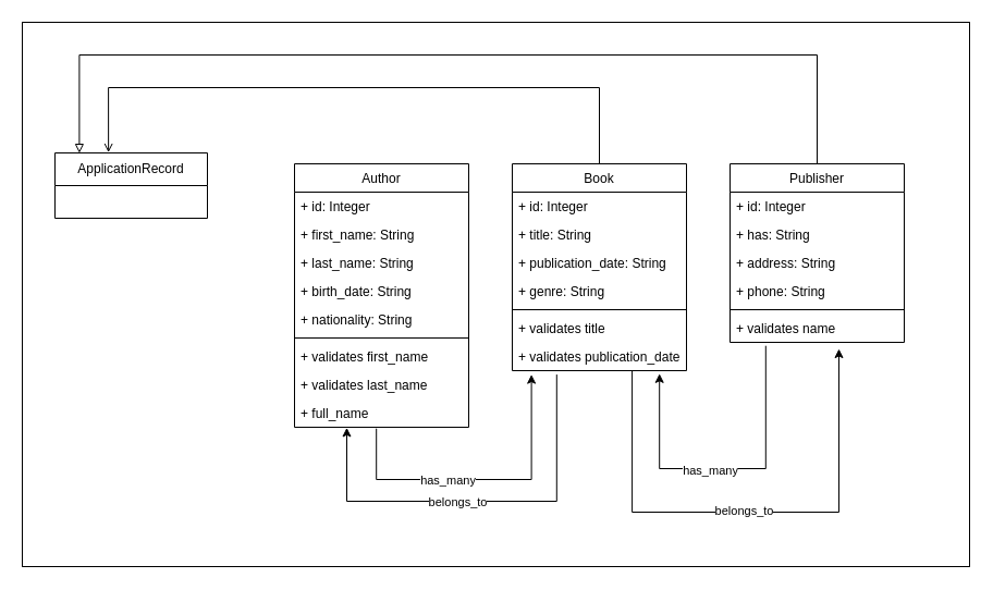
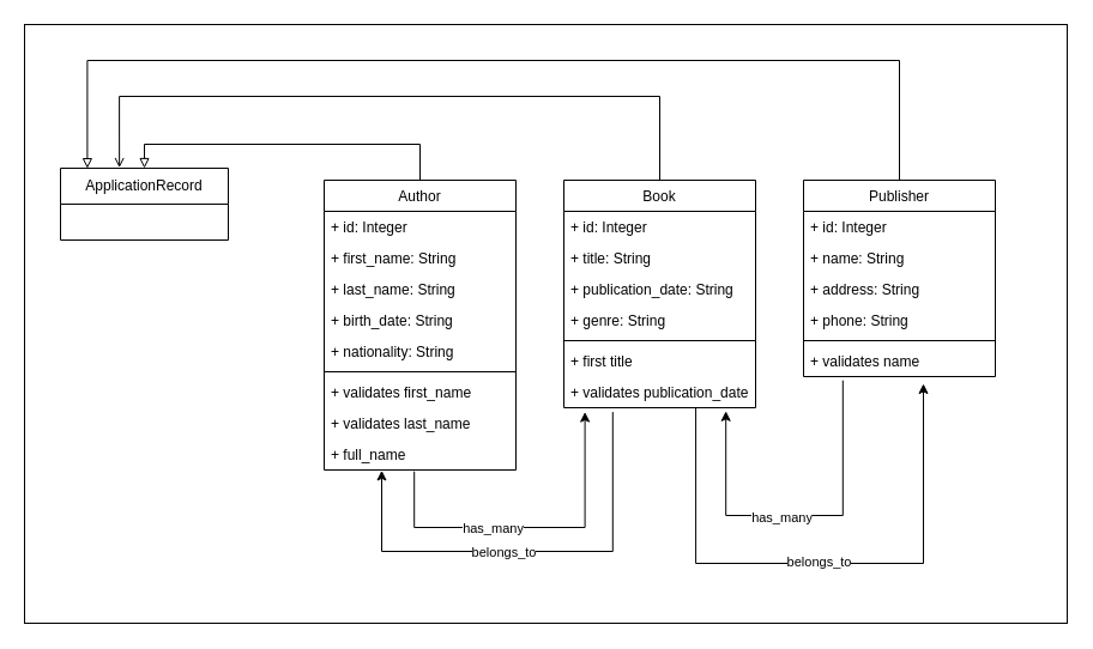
  <mxCell id="0" />
  <mxCell id="1" parent="0" />
  <mxCell id="2" value="" style="rounded=0;whiteSpace=wrap;html=1;" parent="1" vertex="1"><mxGeometry x="20" y="20" width="870" height="500" as="geometry" /></mxCell>
  <mxCell id="3" value="ApplicationRecord" style="swimlane;fontStyle=0;childLayout=stackLayout;horizontal=1;startSize=30;horizontalStack=0;resizeParent=1;resizeParentMax=0;resizeLast=0;collapsible=1;marginBottom=0;whiteSpace=wrap;html=1;" parent="1" vertex="1"><mxGeometry x="50" y="140" width="140" height="60" as="geometry" /></mxCell>
+ <mxCell id="4" style="edgeStyle=orthogonalEdgeStyle;rounded=0;orthogonalLoop=1;jettySize=auto;html=1;exitX=0.5;exitY=0;exitDx=0;exitDy=0;entryX=0.5;entryY=0;entryDx=0;entryDy=0;endArrow=block;endFill=0;" parent="1" source="9" target="3" edge="1"><mxGeometry relative="1" as="geometry"><mxPoint x="335" y="120" as="sourcePoint" /><mxPoint x="260" y="-50" as="targetPoint" /></mxGeometry></mxCell>
  <mxCell id="5" style="edgeStyle=orthogonalEdgeStyle;rounded=0;orthogonalLoop=1;jettySize=auto;html=1;exitX=0.5;exitY=0;exitDx=0;exitDy=0;entryX=0.351;entryY=-0.007;entryDx=0;entryDy=0;endArrow=open;endFill=0;entryPerimeter=0;" parent="1" source="19" target="3" edge="1"><mxGeometry relative="1" as="geometry"><mxPoint x="560" y="60" as="sourcePoint" /><mxPoint x="110" y="-30" as="targetPoint" /><Array as="points"><mxPoint x="550" y="80" /><mxPoint x="99" y="80" /></Array></mxGeometry></mxCell>
  <mxCell id="6" style="edgeStyle=orthogonalEdgeStyle;rounded=0;orthogonalLoop=1;jettySize=auto;html=1;exitX=0.5;exitY=0;exitDx=0;exitDy=0;entryX=0.16;entryY=0.002;entryDx=0;entryDy=0;endArrow=block;endFill=0;entryPerimeter=0;" parent="1" source="27" target="3" edge="1"><mxGeometry relative="1" as="geometry"><mxPoint x="740" y="60" as="sourcePoint" /><mxPoint x="280" y="-60" as="targetPoint" /><Array as="points"><mxPoint x="750" y="50" /><mxPoint x="72" y="50" /></Array></mxGeometry></mxCell>
  <mxCell id="7" style="edgeStyle=orthogonalEdgeStyle;rounded=0;orthogonalLoop=1;jettySize=auto;html=1;exitX=0.47;exitY=1.046;exitDx=0;exitDy=0;exitPerimeter=0;entryX=0.11;entryY=1.138;entryDx=0;entryDy=0;entryPerimeter=0;" edge="1" parent="1" source="18" target="26"><mxGeometry relative="1" as="geometry"><mxPoint x="490" y="370" as="targetPoint" /><Array as="points"><mxPoint x="345" y="440" /><mxPoint x="488" y="440" /></Array></mxGeometry></mxCell>
  <mxCell id="8" value="has_many" style="edgeLabel;html=1;align=center;verticalAlign=middle;resizable=0;points=[];" vertex="1" connectable="0" parent="7"><mxGeometry x="-0.218" relative="1" as="geometry"><mxPoint as="offset" /></mxGeometry></mxCell>
  <mxCell id="9" value="&lt;span style=&quot;font-weight: 400;&quot;&gt;Author&lt;/span&gt;" style="swimlane;fontStyle=1;align=center;verticalAlign=top;childLayout=stackLayout;horizontal=1;startSize=26;horizontalStack=0;resizeParent=1;resizeParentMax=0;resizeLast=0;collapsible=1;marginBottom=0;whiteSpace=wrap;html=1;" vertex="1" parent="1"><mxGeometry x="270" y="150" width="160" height="242" as="geometry" /></mxCell>
  <mxCell id="10" value="+ id: Integer" style="text;strokeColor=none;fillColor=none;align=left;verticalAlign=top;spacingLeft=4;spacingRight=4;overflow=hidden;rotatable=0;points=[[0,0.5],[1,0.5]];portConstraint=eastwest;whiteSpace=wrap;html=1;" vertex="1" parent="9"><mxGeometry y="26" width="160" height="26" as="geometry" /></mxCell>
  <mxCell id="11" value="+ first_name: String" style="text;strokeColor=none;fillColor=none;align=left;verticalAlign=top;spacingLeft=4;spacingRight=4;overflow=hidden;rotatable=0;points=[[0,0.5],[1,0.5]];portConstraint=eastwest;whiteSpace=wrap;html=1;" vertex="1" parent="9"><mxGeometry y="52" width="160" height="26" as="geometry" /></mxCell>
  <mxCell id="12" value="+ last_name: String" style="text;strokeColor=none;fillColor=none;align=left;verticalAlign=top;spacingLeft=4;spacingRight=4;overflow=hidden;rotatable=0;points=[[0,0.5],[1,0.5]];portConstraint=eastwest;whiteSpace=wrap;html=1;" vertex="1" parent="9"><mxGeometry y="78" width="160" height="26" as="geometry" /></mxCell>
  <mxCell id="13" value="+ birth_date: String" style="text;strokeColor=none;fillColor=none;align=left;verticalAlign=top;spacingLeft=4;spacingRight=4;overflow=hidden;rotatable=0;points=[[0,0.5],[1,0.5]];portConstraint=eastwest;whiteSpace=wrap;html=1;" vertex="1" parent="9"><mxGeometry y="104" width="160" height="26" as="geometry" /></mxCell>
  <mxCell id="14" value="+ nationality: String" style="text;strokeColor=none;fillColor=none;align=left;verticalAlign=top;spacingLeft=4;spacingRight=4;overflow=hidden;rotatable=0;points=[[0,0.5],[1,0.5]];portConstraint=eastwest;whiteSpace=wrap;html=1;" vertex="1" parent="9"><mxGeometry y="130" width="160" height="26" as="geometry" /></mxCell>
  <mxCell id="15" value="" style="line;strokeWidth=1;fillColor=none;align=left;verticalAlign=middle;spacingTop=-1;spacingLeft=3;spacingRight=3;rotatable=0;labelPosition=right;points=[];portConstraint=eastwest;strokeColor=inherit;" vertex="1" parent="9"><mxGeometry y="156" width="160" height="8" as="geometry" /></mxCell>
  <mxCell id="16" value="+ validates first_name" style="text;strokeColor=none;fillColor=none;align=left;verticalAlign=top;spacingLeft=4;spacingRight=4;overflow=hidden;rotatable=0;points=[[0,0.5],[1,0.5]];portConstraint=eastwest;whiteSpace=wrap;html=1;" vertex="1" parent="9"><mxGeometry y="164" width="160" height="26" as="geometry" /></mxCell>
  <mxCell id="17" value="+ validates last_name" style="text;strokeColor=none;fillColor=none;align=left;verticalAlign=top;spacingLeft=4;spacingRight=4;overflow=hidden;rotatable=0;points=[[0,0.5],[1,0.5]];portConstraint=eastwest;whiteSpace=wrap;html=1;" vertex="1" parent="9"><mxGeometry y="190" width="160" height="26" as="geometry" /></mxCell>
  <mxCell id="18" value="+ full_name" style="text;strokeColor=none;fillColor=none;align=left;verticalAlign=top;spacingLeft=4;spacingRight=4;overflow=hidden;rotatable=0;points=[[0,0.5],[1,0.5]];portConstraint=eastwest;whiteSpace=wrap;html=1;" vertex="1" parent="9"><mxGeometry y="216" width="160" height="26" as="geometry" /></mxCell>
  <mxCell id="19" value="&lt;span style=&quot;font-weight: 400;&quot;&gt;Book&lt;/span&gt;" style="swimlane;fontStyle=1;align=center;verticalAlign=top;childLayout=stackLayout;horizontal=1;startSize=26;horizontalStack=0;resizeParent=1;resizeParentMax=0;resizeLast=0;collapsible=1;marginBottom=0;whiteSpace=wrap;html=1;" vertex="1" parent="1"><mxGeometry x="470" y="150" width="160" height="190" as="geometry" /></mxCell>
  <mxCell id="20" value="+ id: Integer" style="text;strokeColor=none;fillColor=none;align=left;verticalAlign=top;spacingLeft=4;spacingRight=4;overflow=hidden;rotatable=0;points=[[0,0.5],[1,0.5]];portConstraint=eastwest;whiteSpace=wrap;html=1;" vertex="1" parent="19"><mxGeometry y="26" width="160" height="26" as="geometry" /></mxCell>
  <mxCell id="21" value="+ title: String" style="text;strokeColor=none;fillColor=none;align=left;verticalAlign=top;spacingLeft=4;spacingRight=4;overflow=hidden;rotatable=0;points=[[0,0.5],[1,0.5]];portConstraint=eastwest;whiteSpace=wrap;html=1;" vertex="1" parent="19"><mxGeometry y="52" width="160" height="26" as="geometry" /></mxCell>
  <mxCell id="22" value="+ publication_date: String" style="text;strokeColor=none;fillColor=none;align=left;verticalAlign=top;spacingLeft=4;spacingRight=4;overflow=hidden;rotatable=0;points=[[0,0.5],[1,0.5]];portConstraint=eastwest;whiteSpace=wrap;html=1;" vertex="1" parent="19"><mxGeometry y="78" width="160" height="26" as="geometry" /></mxCell>
  <mxCell id="23" value="+ genre: String" style="text;strokeColor=none;fillColor=none;align=left;verticalAlign=top;spacingLeft=4;spacingRight=4;overflow=hidden;rotatable=0;points=[[0,0.5],[1,0.5]];portConstraint=eastwest;whiteSpace=wrap;html=1;" vertex="1" parent="19"><mxGeometry y="104" width="160" height="26" as="geometry" /></mxCell>
  <mxCell id="24" value="" style="line;strokeWidth=1;fillColor=none;align=left;verticalAlign=middle;spacingTop=-1;spacingLeft=3;spacingRight=3;rotatable=0;labelPosition=right;points=[];portConstraint=eastwest;strokeColor=inherit;" vertex="1" parent="19"><mxGeometry y="130" width="160" height="8" as="geometry" /></mxCell>
- <mxCell id="25" value="+ validates title" style="text;strokeColor=none;fillColor=none;align=left;verticalAlign=top;spacingLeft=4;spacingRight=4;overflow=hidden;rotatable=0;points=[[0,0.5],[1,0.5]];portConstraint=eastwest;whiteSpace=wrap;html=1;" vertex="1" parent="19"><mxGeometry y="138" width="160" height="26" as="geometry" /></mxCell>
+ <mxCell id="25" value="+ first title" style="text;strokeColor=none;fillColor=none;align=left;verticalAlign=top;spacingLeft=4;spacingRight=4;overflow=hidden;rotatable=0;points=[[0,0.5],[1,0.5]];portConstraint=eastwest;whiteSpace=wrap;html=1;" vertex="1" parent="19"><mxGeometry y="138" width="160" height="26" as="geometry" /></mxCell>
  <mxCell id="26" value="+ validates publication_date" style="text;strokeColor=none;fillColor=none;align=left;verticalAlign=top;spacingLeft=4;spacingRight=4;overflow=hidden;rotatable=0;points=[[0,0.5],[1,0.5]];portConstraint=eastwest;whiteSpace=wrap;html=1;" vertex="1" parent="19"><mxGeometry y="164" width="160" height="26" as="geometry" /></mxCell>
  <mxCell id="27" value="&lt;span style=&quot;font-weight: 400;&quot;&gt;Publisher&lt;/span&gt;" style="swimlane;fontStyle=1;align=center;verticalAlign=top;childLayout=stackLayout;horizontal=1;startSize=26;horizontalStack=0;resizeParent=1;resizeParentMax=0;resizeLast=0;collapsible=1;marginBottom=0;whiteSpace=wrap;html=1;" vertex="1" parent="1"><mxGeometry x="670" y="150" width="160" height="164" as="geometry" /></mxCell>
  <mxCell id="28" value="+ id: Integer" style="text;strokeColor=none;fillColor=none;align=left;verticalAlign=top;spacingLeft=4;spacingRight=4;overflow=hidden;rotatable=0;points=[[0,0.5],[1,0.5]];portConstraint=eastwest;whiteSpace=wrap;html=1;" vertex="1" parent="27"><mxGeometry y="26" width="160" height="26" as="geometry" /></mxCell>
- <mxCell id="29" value="+ has: String" style="text;strokeColor=none;fillColor=none;align=left;verticalAlign=top;spacingLeft=4;spacingRight=4;overflow=hidden;rotatable=0;points=[[0,0.5],[1,0.5]];portConstraint=eastwest;whiteSpace=wrap;html=1;" vertex="1" parent="27"><mxGeometry y="52" width="160" height="26" as="geometry" /></mxCell>
+ <mxCell id="29" value="+ name: String" style="text;strokeColor=none;fillColor=none;align=left;verticalAlign=top;spacingLeft=4;spacingRight=4;overflow=hidden;rotatable=0;points=[[0,0.5],[1,0.5]];portConstraint=eastwest;whiteSpace=wrap;html=1;" vertex="1" parent="27"><mxGeometry y="52" width="160" height="26" as="geometry" /></mxCell>
  <mxCell id="30" value="+ address: String" style="text;strokeColor=none;fillColor=none;align=left;verticalAlign=top;spacingLeft=4;spacingRight=4;overflow=hidden;rotatable=0;points=[[0,0.5],[1,0.5]];portConstraint=eastwest;whiteSpace=wrap;html=1;" vertex="1" parent="27"><mxGeometry y="78" width="160" height="26" as="geometry" /></mxCell>
  <mxCell id="31" value="+ phone: String" style="text;strokeColor=none;fillColor=none;align=left;verticalAlign=top;spacingLeft=4;spacingRight=4;overflow=hidden;rotatable=0;points=[[0,0.5],[1,0.5]];portConstraint=eastwest;whiteSpace=wrap;html=1;" vertex="1" parent="27"><mxGeometry y="104" width="160" height="26" as="geometry" /></mxCell>
  <mxCell id="32" value="" style="line;strokeWidth=1;fillColor=none;align=left;verticalAlign=middle;spacingTop=-1;spacingLeft=3;spacingRight=3;rotatable=0;labelPosition=right;points=[];portConstraint=eastwest;strokeColor=inherit;" vertex="1" parent="27"><mxGeometry y="130" width="160" height="8" as="geometry" /></mxCell>
  <mxCell id="33" value="+ validates name" style="text;strokeColor=none;fillColor=none;align=left;verticalAlign=top;spacingLeft=4;spacingRight=4;overflow=hidden;rotatable=0;points=[[0,0.5],[1,0.5]];portConstraint=eastwest;whiteSpace=wrap;html=1;" vertex="1" parent="27"><mxGeometry y="138" width="160" height="26" as="geometry" /></mxCell>
  <mxCell id="34" style="edgeStyle=orthogonalEdgeStyle;rounded=0;orthogonalLoop=1;jettySize=auto;html=1;entryX=0.3;entryY=1.015;entryDx=0;entryDy=0;entryPerimeter=0;exitX=0.255;exitY=1.138;exitDx=0;exitDy=0;exitPerimeter=0;" edge="1" parent="1" source="26" target="18"><mxGeometry relative="1" as="geometry"><mxPoint x="742.6" y="429.19" as="targetPoint" /><mxPoint x="510" y="360" as="sourcePoint" /><Array as="points"><mxPoint x="511" y="460" /><mxPoint x="318" y="460" /></Array></mxGeometry></mxCell>
  <mxCell id="35" value="belongs_to" style="edgeLabel;html=1;align=center;verticalAlign=middle;resizable=0;points=[];" vertex="1" connectable="0" parent="34"><mxGeometry x="0.105" relative="1" as="geometry"><mxPoint as="offset" /></mxGeometry></mxCell>
  <mxCell id="36" style="edgeStyle=orthogonalEdgeStyle;rounded=0;orthogonalLoop=1;jettySize=auto;html=1;exitX=0.205;exitY=1.123;exitDx=0;exitDy=0;exitPerimeter=0;entryX=0.845;entryY=1.108;entryDx=0;entryDy=0;entryPerimeter=0;" edge="1" parent="1" source="33" target="26"><mxGeometry relative="1" as="geometry"><mxPoint x="610" y="400" as="targetPoint" /><mxPoint x="862" y="310" as="sourcePoint" /><Array as="points"><mxPoint x="703" y="430" /><mxPoint x="605" y="430" /></Array></mxGeometry></mxCell>
  <mxCell id="37" value="has_many" style="edgeLabel;html=1;align=center;verticalAlign=middle;resizable=0;points=[];" vertex="1" connectable="0" parent="36"><mxGeometry x="0.1" y="1" relative="1" as="geometry"><mxPoint as="offset" /></mxGeometry></mxCell>
  <mxCell id="38" style="edgeStyle=orthogonalEdgeStyle;rounded=0;orthogonalLoop=1;jettySize=auto;html=1;exitX=0.688;exitY=1;exitDx=0;exitDy=0;exitPerimeter=0;entryX=0.625;entryY=1.231;entryDx=0;entryDy=0;entryPerimeter=0;" edge="1" parent="1" source="26" target="33"><mxGeometry relative="1" as="geometry"><mxPoint x="770" y="410" as="targetPoint" /><mxPoint x="580" y="360" as="sourcePoint" /><Array as="points"><mxPoint x="580" y="470" /><mxPoint x="770" y="470" /></Array></mxGeometry></mxCell>
  <mxCell id="39" value="belongs_to" style="edgeLabel;html=1;align=center;verticalAlign=middle;resizable=0;points=[];" vertex="1" connectable="0" parent="38"><mxGeometry x="-0.013" y="2" relative="1" as="geometry"><mxPoint as="offset" /></mxGeometry></mxCell>
